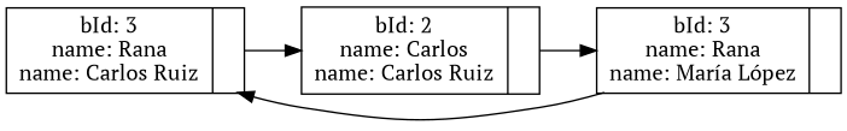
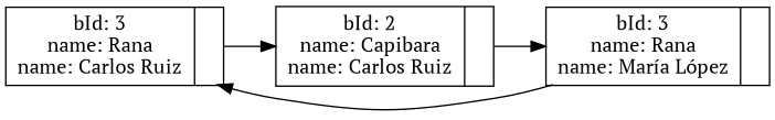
  digraph {
    rankdir=LR
    fontname="PT Serif"
    node [shape=record fontname="PT Serif"]
    edge [fontname="PT Serif"]
    n1 [height=.1 label="{bId: 3\nname: Rana\nname: Carlos Ruiz\n|<f1>}"]
-   n2 [height=.1 label="{bId: 2\nname: Carlos\nname: Carlos Ruiz\n|<f1>}"]
+   n2 [height=.1 label="{bId: 2\nname: Capibara\nname: Carlos Ruiz\n|<f1>}"]
    n3 [height=.1 label="{bId: 3\nname: Rana\nname: María López\n|<f1>}"]
    n1 -> n2
    n2 -> n3
    n3 -> n1 [constraint=false]
  }
